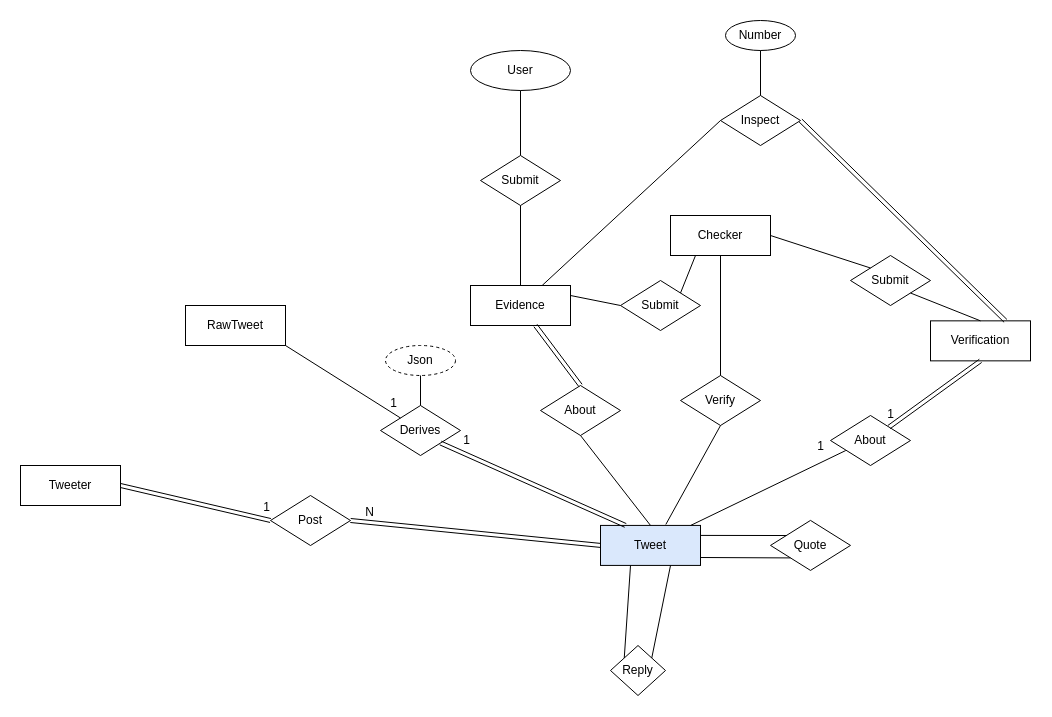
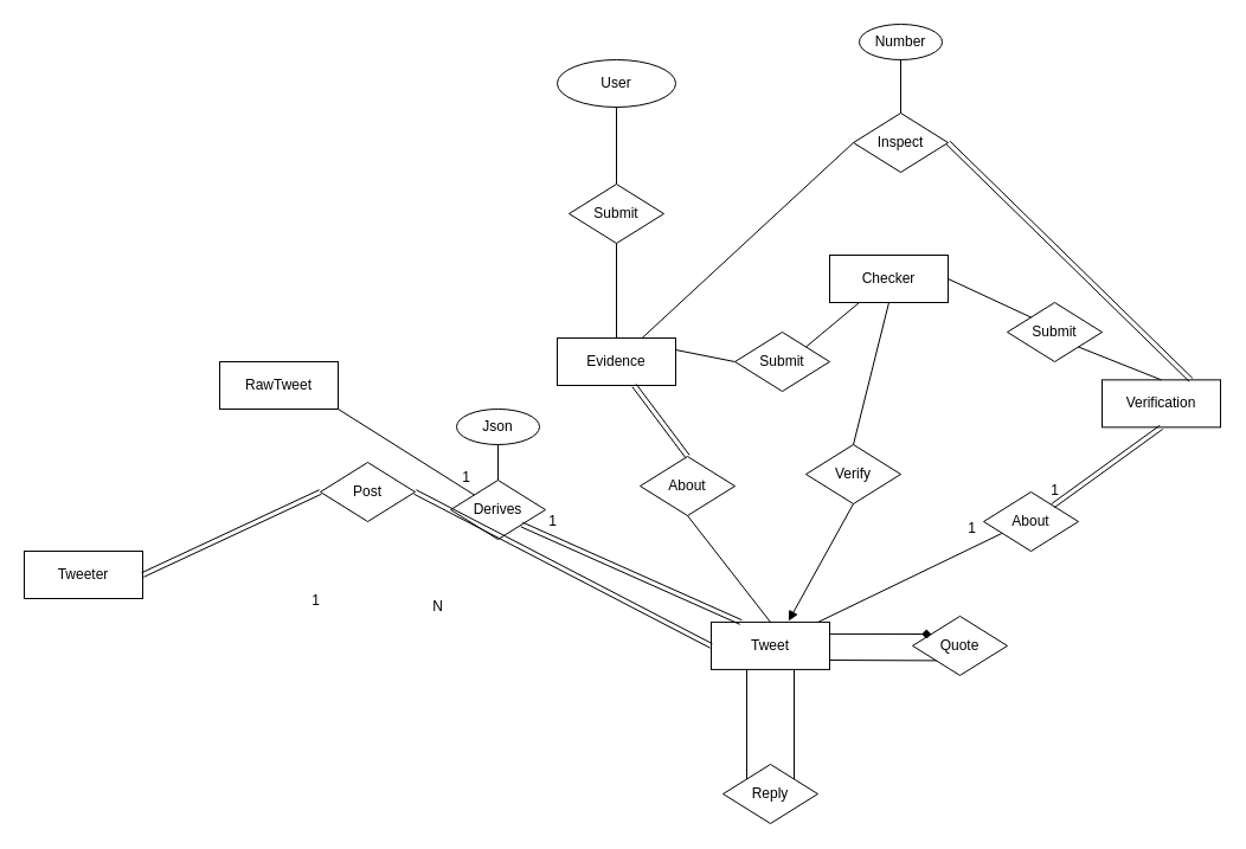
  <mxCell id="0" />
  <mxCell id="1" parent="0" />
  <mxCell id="2" value="Tweeter" style="whiteSpace=wrap;html=1;align=center;" parent="1" vertex="1"><mxGeometry x="20" y="465" width="100" height="40" as="geometry" /></mxCell>
- <mxCell id="3" value="Checker" style="whiteSpace=wrap;html=1;align=center;" parent="1" vertex="1"><mxGeometry x="670" y="215" width="100" height="40" as="geometry" /></mxCell>
+ <mxCell id="3" value="Checker" style="whiteSpace=wrap;html=1;align=center;" parent="1" vertex="1"><mxGeometry x="700" y="215" width="100" height="40" as="geometry" /></mxCell>
  <mxCell id="4" value="RawTweet" style="whiteSpace=wrap;html=1;align=center;" parent="1" vertex="1"><mxGeometry x="185" y="305" width="100" height="40" as="geometry" /></mxCell>
- <mxCell id="5" value="Tweet" style="whiteSpace=wrap;html=1;align=center;fillColor=#dae8fc;" parent="1" vertex="1"><mxGeometry x="600" y="524.92" width="100" height="40" as="geometry" /></mxCell>
+ <mxCell id="5" value="Tweet" style="whiteSpace=wrap;html=1;align=center;" parent="1" vertex="1"><mxGeometry x="600" y="524.92" width="100" height="40" as="geometry" /></mxCell>
  <mxCell id="6" value="Evidence" style="whiteSpace=wrap;html=1;align=center;" parent="1" vertex="1"><mxGeometry x="470" y="285" width="100" height="40" as="geometry" /></mxCell>
  <mxCell id="7" value="Verification" style="whiteSpace=wrap;html=1;align=center;" parent="1" vertex="1"><mxGeometry x="930" y="320.35" width="100" height="40" as="geometry" /></mxCell>
  <mxCell id="8" value="User" style="ellipse;whiteSpace=wrap;html=1;align=center;" parent="1" vertex="1"><mxGeometry x="470" y="50" width="100" height="40" as="geometry" /></mxCell>
  <mxCell id="9" value="Derives" style="rhombus;whiteSpace=wrap;html=1;" vertex="1" parent="1"><mxGeometry x="380" y="405" width="80" height="50" as="geometry" /></mxCell>
  <mxCell id="10" value="" style="endArrow=none;html=1;rounded=0;entryX=1;entryY=1;entryDx=0;entryDy=0;exitX=0;exitY=0;exitDx=0;exitDy=0;" edge="1" parent="1" source="9" target="4"><mxGeometry relative="1" as="geometry"><mxPoint x="310" y="335" as="sourcePoint" /><mxPoint x="470" y="417.42" as="targetPoint" /></mxGeometry></mxCell>
  <mxCell id="11" value="1" style="resizable=0;html=1;align=right;verticalAlign=bottom;" connectable="0" vertex="1" parent="10"><mxGeometry x="1" relative="1" as="geometry"><mxPoint x="111.9" y="65.94" as="offset" /></mxGeometry></mxCell>
- <mxCell id="12" value="Post" style="rhombus;whiteSpace=wrap;html=1;" vertex="1" parent="1"><mxGeometry x="270" y="495" width="80" height="50" as="geometry" /></mxCell>
+ <mxCell id="12" value="Post" style="rhombus;whiteSpace=wrap;html=1;" vertex="1" parent="1"><mxGeometry x="270" y="390" width="80" height="50" as="geometry" /></mxCell>
  <mxCell id="13" value="1" style="resizable=0;html=1;align=right;verticalAlign=bottom;" connectable="0" vertex="1" parent="1"><mxGeometry x="269.996" y="515" as="geometry" /></mxCell>
- <mxCell id="14" value="Reply" style="rhombus;whiteSpace=wrap;html=1;" vertex="1" parent="1"><mxGeometry x="610" y="645" width="55" height="50" as="geometry" /></mxCell>
+ <mxCell id="14" value="Reply" style="rhombus;whiteSpace=wrap;html=1;" vertex="1" parent="1"><mxGeometry x="610" y="645" width="80" height="50" as="geometry" /></mxCell>
  <mxCell id="15" value="" style="endArrow=none;html=1;rounded=0;entryX=0;entryY=0;entryDx=0;entryDy=0;" edge="1" parent="1" target="14"><mxGeometry relative="1" as="geometry"><mxPoint x="630" y="565" as="sourcePoint" /><mxPoint x="295" y="355" as="targetPoint" /></mxGeometry></mxCell>
  <mxCell id="16" value="" style="endArrow=none;html=1;rounded=0;entryX=1;entryY=0;entryDx=0;entryDy=0;" edge="1" parent="1" target="14"><mxGeometry relative="1" as="geometry"><mxPoint x="670" y="565" as="sourcePoint" /><mxPoint x="640" y="667.5" as="targetPoint" /></mxGeometry></mxCell>
  <mxCell id="17" value="Quote" style="rhombus;whiteSpace=wrap;html=1;" vertex="1" parent="1"><mxGeometry x="770" y="519.92" width="80" height="50" as="geometry" /></mxCell>
  <mxCell id="18" value="" style="endArrow=none;html=1;rounded=0;entryX=0;entryY=1;entryDx=0;entryDy=0;" edge="1" parent="1" target="17"><mxGeometry relative="1" as="geometry"><mxPoint x="700" y="557" as="sourcePoint" /><mxPoint x="680" y="667.5" as="targetPoint" /></mxGeometry></mxCell>
- <mxCell id="19" value="" style="endArrow=none;html=1;rounded=0;exitX=1;exitY=0.25;exitDx=0;exitDy=0;entryX=0.2;entryY=0.302;entryDx=0;entryDy=0;entryPerimeter=0;" edge="1" parent="1" source="5" target="17"><mxGeometry relative="1" as="geometry"><mxPoint x="680" y="575" as="sourcePoint" /><mxPoint x="780" y="532" as="targetPoint" /></mxGeometry></mxCell>
+ <mxCell id="19" value="" style="endArrow=diamond;html=1;rounded=0;exitX=1;exitY=0.25;exitDx=0;exitDy=0;entryX=0.2;entryY=0.302;entryDx=0;entryDy=0;entryPerimeter=0;" edge="1" parent="1" source="5" target="17"><mxGeometry relative="1" as="geometry"><mxPoint x="680" y="575" as="sourcePoint" /><mxPoint x="780" y="532" as="targetPoint" /></mxGeometry></mxCell>
  <mxCell id="20" value="Submit" style="rhombus;whiteSpace=wrap;html=1;" vertex="1" parent="1"><mxGeometry x="620" y="280" width="80" height="50" as="geometry" /></mxCell>
  <mxCell id="21" value="" style="endArrow=none;html=1;rounded=0;exitX=0;exitY=0.5;exitDx=0;exitDy=0;" edge="1" parent="1" source="20"><mxGeometry relative="1" as="geometry"><mxPoint x="460" y="232.5" as="sourcePoint" /><mxPoint x="570" y="295" as="targetPoint" /></mxGeometry></mxCell>
  <mxCell id="22" value="" style="endArrow=none;html=1;rounded=0;entryX=0.25;entryY=1;entryDx=0;entryDy=0;exitX=1;exitY=0;exitDx=0;exitDy=0;" edge="1" parent="1" source="20" target="3"><mxGeometry relative="1" as="geometry"><mxPoint x="452.766" y="202.979" as="sourcePoint" /><mxPoint x="530" y="100" as="targetPoint" /></mxGeometry></mxCell>
  <mxCell id="23" value="Verify" style="rhombus;whiteSpace=wrap;html=1;" vertex="1" parent="1"><mxGeometry x="680" y="375" width="80" height="50" as="geometry" /></mxCell>
  <mxCell id="24" value="" style="endArrow=none;html=1;rounded=0;entryX=0.5;entryY=1;entryDx=0;entryDy=0;exitX=0.5;exitY=0;exitDx=0;exitDy=0;" edge="1" parent="1" source="23" target="3"><mxGeometry relative="1" as="geometry"><mxPoint x="690" y="302.5" as="sourcePoint" /><mxPoint x="735" y="265" as="targetPoint" /></mxGeometry></mxCell>
- <mxCell id="25" value="" style="endArrow=none;html=1;rounded=0;exitX=0.5;exitY=1;exitDx=0;exitDy=0;entryX=0.653;entryY=-0.023;entryDx=0;entryDy=0;entryPerimeter=0;" edge="1" parent="1" source="23" target="5"><mxGeometry relative="1" as="geometry"><mxPoint x="630" y="315" as="sourcePoint" /><mxPoint x="580" y="305" as="targetPoint" /></mxGeometry></mxCell>
+ <mxCell id="25" value="" style="endArrow=block;html=1;rounded=0;exitX=0.5;exitY=1;exitDx=0;exitDy=0;entryX=0.653;entryY=-0.023;entryDx=0;entryDy=0;entryPerimeter=0;" edge="1" parent="1" source="23" target="5"><mxGeometry relative="1" as="geometry"><mxPoint x="630" y="315" as="sourcePoint" /><mxPoint x="580" y="305" as="targetPoint" /></mxGeometry></mxCell>
  <mxCell id="26" value="Submit" style="rhombus;whiteSpace=wrap;html=1;" vertex="1" parent="1"><mxGeometry x="850" y="255" width="80" height="50" as="geometry" /></mxCell>
  <mxCell id="27" value="" style="endArrow=none;html=1;rounded=0;entryX=1;entryY=0.5;entryDx=0;entryDy=0;exitX=0;exitY=0;exitDx=0;exitDy=0;" edge="1" parent="1" source="26" target="3"><mxGeometry relative="1" as="geometry"><mxPoint x="730" y="385" as="sourcePoint" /><mxPoint x="760" y="265" as="targetPoint" /></mxGeometry></mxCell>
  <mxCell id="28" value="" style="endArrow=none;html=1;rounded=0;entryX=1;entryY=1;entryDx=0;entryDy=0;exitX=0.5;exitY=0;exitDx=0;exitDy=0;" edge="1" parent="1" source="7" target="26"><mxGeometry relative="1" as="geometry"><mxPoint x="690" y="302.5" as="sourcePoint" /><mxPoint x="735" y="265" as="targetPoint" /></mxGeometry></mxCell>
  <mxCell id="29" value="Inspect" style="rhombus;whiteSpace=wrap;html=1;" vertex="1" parent="1"><mxGeometry x="720" y="95" width="80" height="50" as="geometry" /></mxCell>
  <mxCell id="30" value="" style="endArrow=none;html=1;rounded=0;exitX=0;exitY=0.5;exitDx=0;exitDy=0;strokeWidth=1;" edge="1" parent="1" source="29" target="6"><mxGeometry relative="1" as="geometry"><mxPoint x="630" y="315" as="sourcePoint" /><mxPoint x="580" y="305" as="targetPoint" /></mxGeometry></mxCell>
  <mxCell id="31" value="About" style="rhombus;whiteSpace=wrap;html=1;" vertex="1" parent="1"><mxGeometry x="830" y="415" width="80" height="50" as="geometry" /></mxCell>
  <mxCell id="32" value="" style="endArrow=none;html=1;rounded=0;exitX=0.191;exitY=0.7;exitDx=0;exitDy=0;exitPerimeter=0;" edge="1" parent="1" source="31"><mxGeometry relative="1" as="geometry"><mxPoint x="840" y="440" as="sourcePoint" /><mxPoint x="690" y="525" as="targetPoint" /></mxGeometry></mxCell>
  <mxCell id="33" value="" style="endArrow=none;html=1;rounded=0;entryX=0.5;entryY=1;entryDx=0;entryDy=0;exitX=0.5;exitY=0;exitDx=0;exitDy=0;" edge="1" parent="1" source="46" target="8"><mxGeometry relative="1" as="geometry"><mxPoint x="517.5" y="155" as="sourcePoint" /><mxPoint x="407.23" y="50" as="targetPoint" /></mxGeometry></mxCell>
  <mxCell id="34" value="" style="shape=link;html=1;strokeWidth=1;exitX=1;exitY=0.5;exitDx=0;exitDy=0;entryX=0.75;entryY=0;entryDx=0;entryDy=0;" edge="1" parent="1" source="29" target="7"><mxGeometry width="100" relative="1" as="geometry"><mxPoint x="790" y="155" as="sourcePoint" /><mxPoint x="940" y="285" as="targetPoint" /></mxGeometry></mxCell>
  <mxCell id="35" value="" style="shape=link;html=1;strokeWidth=1;exitX=1;exitY=1;exitDx=0;exitDy=0;entryX=0.25;entryY=0;entryDx=0;entryDy=0;" edge="1" parent="1" source="9" target="5"><mxGeometry width="100" relative="1" as="geometry"><mxPoint x="570" y="465" as="sourcePoint" /><mxPoint x="650" y="485" as="targetPoint" /></mxGeometry></mxCell>
  <mxCell id="36" value="1" style="resizable=0;html=1;align=right;verticalAlign=bottom;" connectable="0" vertex="1" parent="1"><mxGeometry x="469.996" y="448" as="geometry" /></mxCell>
  <mxCell id="37" value="" style="shape=link;html=1;strokeWidth=1;exitX=1;exitY=0.5;exitDx=0;exitDy=0;entryX=0;entryY=0.5;entryDx=0;entryDy=0;" edge="1" parent="1" source="12" target="5"><mxGeometry width="100" relative="1" as="geometry"><mxPoint x="450" y="452.5" as="sourcePoint" /><mxPoint x="600" y="535" as="targetPoint" /></mxGeometry></mxCell>
  <mxCell id="38" value="N" style="resizable=0;html=1;align=right;verticalAlign=bottom;" connectable="0" vertex="1" parent="1"><mxGeometry x="369.996" y="511" as="geometry"><mxPoint x="4" y="9" as="offset" /></mxGeometry></mxCell>
  <mxCell id="39" value="" style="shape=link;html=1;strokeWidth=1;exitX=1;exitY=0.5;exitDx=0;exitDy=0;entryX=0;entryY=0.5;entryDx=0;entryDy=0;" edge="1" parent="1" source="2" target="12"><mxGeometry width="100" relative="1" as="geometry"><mxPoint x="360" y="530" as="sourcePoint" /><mxPoint x="610" y="554.92" as="targetPoint" /></mxGeometry></mxCell>
  <mxCell id="40" value="" style="shape=link;html=1;strokeWidth=1;entryX=0.5;entryY=1;entryDx=0;entryDy=0;" edge="1" parent="1" source="31" target="7"><mxGeometry width="100" relative="1" as="geometry"><mxPoint x="370" y="540" as="sourcePoint" /><mxPoint x="620" y="564.92" as="targetPoint" /></mxGeometry></mxCell>
  <mxCell id="41" value="About" style="rhombus;whiteSpace=wrap;html=1;" vertex="1" parent="1"><mxGeometry x="540" y="385" width="80" height="50" as="geometry" /></mxCell>
  <mxCell id="42" value="" style="shape=link;html=1;strokeWidth=1;entryX=0.5;entryY=0;entryDx=0;entryDy=0;" edge="1" parent="1" source="6" target="41"><mxGeometry width="100" relative="1" as="geometry"><mxPoint x="450" y="452.5" as="sourcePoint" /><mxPoint x="570" y="395" as="targetPoint" /></mxGeometry></mxCell>
  <mxCell id="43" value="" style="endArrow=none;html=1;rounded=0;exitX=0.5;exitY=1;exitDx=0;exitDy=0;entryX=0.5;entryY=0;entryDx=0;entryDy=0;" edge="1" parent="1" source="41" target="5"><mxGeometry relative="1" as="geometry"><mxPoint x="730" y="435" as="sourcePoint" /><mxPoint x="675.3" y="534" as="targetPoint" /></mxGeometry></mxCell>
- <mxCell id="44" value="Json" style="ellipse;whiteSpace=wrap;html=1;dashed=1;" vertex="1" parent="1"><mxGeometry x="385" y="345" width="70" height="30" as="geometry" /></mxCell>
+ <mxCell id="44" value="Json" style="ellipse;whiteSpace=wrap;html=1;" vertex="1" parent="1"><mxGeometry x="385" y="345" width="70" height="30" as="geometry" /></mxCell>
  <mxCell id="45" value="" style="endArrow=none;html=1;rounded=0;entryX=0.5;entryY=1;entryDx=0;entryDy=0;" edge="1" parent="1" target="44"><mxGeometry relative="1" as="geometry"><mxPoint x="420" y="405" as="sourcePoint" /><mxPoint x="295" y="355" as="targetPoint" /></mxGeometry></mxCell>
  <mxCell id="46" value="Submit" style="rhombus;whiteSpace=wrap;html=1;" vertex="1" parent="1"><mxGeometry x="480" y="155" width="80" height="50" as="geometry" /></mxCell>
  <mxCell id="47" value="" style="endArrow=none;html=1;rounded=0;entryX=0.5;entryY=1;entryDx=0;entryDy=0;exitX=0.5;exitY=0;exitDx=0;exitDy=0;" edge="1" parent="1" source="6" target="46"><mxGeometry relative="1" as="geometry"><mxPoint y="285" as="sourcePoint" x="520" /><mxPoint y="90" as="targetPoint" x="520" /></mxGeometry></mxCell>
  <mxCell id="48" value="1" style="resizable=0;html=1;align=right;verticalAlign=bottom;" connectable="0" vertex="1" parent="1"><mxGeometry x="479.996" y="458" as="geometry"><mxPoint x="344" y="-4" as="offset" /></mxGeometry></mxCell>
  <mxCell id="49" value="1" style="resizable=0;html=1;align=right;verticalAlign=bottom;" connectable="0" vertex="1" parent="1"><mxGeometry x="489.996" y="468" as="geometry"><mxPoint x="404" y="-46" as="offset" /></mxGeometry></mxCell>
  <mxCell id="50" value="" style="endArrow=none;html=1;rounded=0;exitX=0.5;exitY=0;exitDx=0;exitDy=0;" edge="1" parent="1" source="29"><mxGeometry relative="1" as="geometry"><mxPoint x="690" y="302.5" as="sourcePoint" /><mxPoint x="760" y="45" as="targetPoint" /></mxGeometry></mxCell>
  <mxCell id="51" value="Number" style="ellipse;whiteSpace=wrap;html=1;" vertex="1" parent="1"><mxGeometry x="725" y="20" width="70" height="30" as="geometry" /></mxCell>
